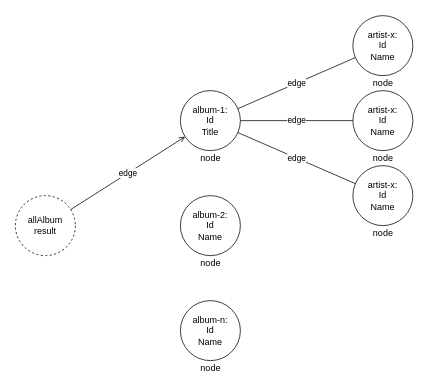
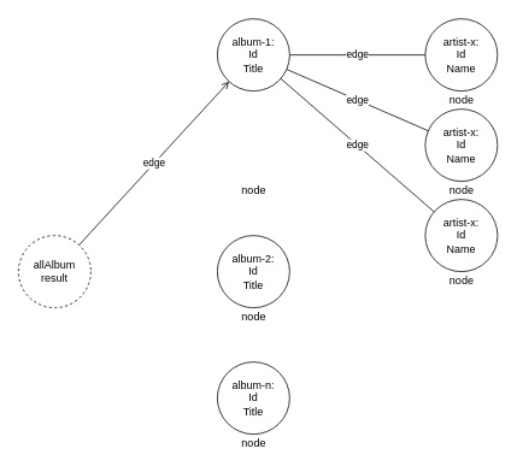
  <mxCell id="0" />
  <mxCell id="1" parent="0" />
  <mxCell id="2" value="allAlbum result" style="ellipse;whiteSpace=wrap;html=1;aspect=fixed;dashed=1;" vertex="1" parent="1"><mxGeometry x="20" y="260" width="80" height="80" as="geometry" /></mxCell>
- <mxCell id="3" value="&lt;div&gt;album-1:&lt;/div&gt;&lt;div&gt;Id&lt;/div&gt;&lt;div&gt;Title&lt;br&gt;&lt;/div&gt;" style="ellipse;whiteSpace=wrap;html=1;aspect=fixed;" vertex="1" parent="1"><mxGeometry x="240" y="120" width="80" height="80" as="geometry" /></mxCell>
- <mxCell id="4" value="&lt;div&gt;album-2:&lt;/div&gt;&lt;div&gt;Id&lt;/div&gt;&lt;div&gt;Name&lt;br&gt;&lt;/div&gt;" style="ellipse;whiteSpace=wrap;html=1;aspect=fixed;" vertex="1" parent="1"><mxGeometry x="240" y="260" width="80" height="80" as="geometry" /></mxCell>
- <mxCell id="5" value="&lt;div&gt;album-n:&lt;/div&gt;&lt;div&gt;Id&lt;/div&gt;&lt;div&gt;Name&lt;br&gt;&lt;/div&gt;" style="ellipse;whiteSpace=wrap;html=1;aspect=fixed;" vertex="1" parent="1"><mxGeometry x="240" y="400" width="80" height="80" as="geometry" /></mxCell>
+ <mxCell id="3" value="&lt;div&gt;album-1:&lt;/div&gt;&lt;div&gt;Id&lt;/div&gt;&lt;div&gt;Title&lt;br&gt;&lt;/div&gt;" style="ellipse;whiteSpace=wrap;html=1;aspect=fixed;" vertex="1" parent="1"><mxGeometry x="240" y="20" width="80" height="80" as="geometry" /></mxCell>
+ <mxCell id="4" value="&lt;div&gt;album-2:&lt;/div&gt;&lt;div&gt;Id&lt;/div&gt;&lt;div&gt;Title&lt;br&gt;&lt;/div&gt;" style="ellipse;whiteSpace=wrap;html=1;aspect=fixed;" vertex="1" parent="1"><mxGeometry x="240" y="260" width="80" height="80" as="geometry" /></mxCell>
+ <mxCell id="5" value="&lt;div&gt;album-n:&lt;/div&gt;&lt;div&gt;Id&lt;/div&gt;&lt;div&gt;Title&lt;br&gt;&lt;/div&gt;" style="ellipse;whiteSpace=wrap;html=1;aspect=fixed;" vertex="1" parent="1"><mxGeometry x="240" y="400" width="80" height="80" as="geometry" /></mxCell>
  <mxCell id="6" value="edge" style="endArrow=open;html=1;endFill=0;" edge="1" parent="1" source="2" target="3"><mxGeometry width="50" height="50" relative="1" as="geometry"><mxPoint x="30" y="550" as="sourcePoint" /><mxPoint x="80" y="500" as="targetPoint" /></mxGeometry></mxCell>
  <mxCell id="7" value="node" style="text;html=1;align=center;verticalAlign=middle;resizable=0;points=[];autosize=1;" vertex="1" parent="1"><mxGeometry x="260" y="200" width="40" height="20" as="geometry" /></mxCell>
  <mxCell id="8" value="node" style="text;html=1;align=center;verticalAlign=middle;resizable=0;points=[];autosize=1;" vertex="1" parent="1"><mxGeometry x="260" y="340" width="40" height="20" as="geometry" /></mxCell>
  <mxCell id="9" value="node" style="text;html=1;align=center;verticalAlign=middle;resizable=0;points=[];autosize=1;" vertex="1" parent="1"><mxGeometry x="260" y="480" width="40" height="20" as="geometry" /></mxCell>
  <mxCell id="10" value="&lt;div&gt;artist-x:&lt;/div&gt;&lt;div&gt;Id&lt;/div&gt;&lt;div&gt;Name&lt;br&gt;&lt;/div&gt;" style="ellipse;whiteSpace=wrap;html=1;aspect=fixed;" vertex="1" parent="1"><mxGeometry x="470" y="20" width="80" height="80" as="geometry" /></mxCell>
  <mxCell id="11" value="edge" style="endArrow=none;html=1;endFill=0;" edge="1" parent="1" source="10" target="3"><mxGeometry width="50" height="50" relative="1" as="geometry"><mxPoint x="103.776" y="288.572" as="sourcePoint" /><mxPoint x="256.254" y="191.475" as="targetPoint" /></mxGeometry></mxCell>
  <mxCell id="12" value="&lt;div&gt;artist-x:&lt;/div&gt;&lt;div&gt;Id&lt;/div&gt;&lt;div&gt;Name&lt;br&gt;&lt;/div&gt;" style="ellipse;whiteSpace=wrap;html=1;aspect=fixed;" vertex="1" parent="1"><mxGeometry x="470" y="120" width="80" height="80" as="geometry" /></mxCell>
  <mxCell id="13" value="edge" style="endArrow=none;html=1;endFill=0;" edge="1" parent="1" source="12" target="3"><mxGeometry width="50" height="50" relative="1" as="geometry"><mxPoint x="103.776" y="388.572" as="sourcePoint" /><mxPoint x="319.969" y="187.836" as="targetPoint" /></mxGeometry></mxCell>
  <mxCell id="14" value="&lt;div&gt;artist-x:&lt;/div&gt;&lt;div&gt;Id&lt;/div&gt;&lt;div&gt;Name&lt;br&gt;&lt;/div&gt;" style="ellipse;whiteSpace=wrap;html=1;aspect=fixed;" vertex="1" parent="1"><mxGeometry x="470" y="220" width="80" height="80" as="geometry" /></mxCell>
  <mxCell id="15" value="edge" style="endArrow=none;html=1;endFill=0;" edge="1" parent="1" source="14" target="3"><mxGeometry width="50" height="50" relative="1" as="geometry"><mxPoint x="490" y="170" as="sourcePoint" /><mxPoint x="330" y="170" as="targetPoint" /></mxGeometry></mxCell>
  <mxCell id="16" value="node" style="text;html=1;align=center;verticalAlign=middle;resizable=0;points=[];autosize=1;" vertex="1" parent="1"><mxGeometry x="490" y="100" width="40" height="20" as="geometry" /></mxCell>
  <mxCell id="17" value="node" style="text;html=1;align=center;verticalAlign=middle;resizable=0;points=[];autosize=1;" vertex="1" parent="1"><mxGeometry x="490" y="200" width="40" height="20" as="geometry" /></mxCell>
  <mxCell id="18" value="node" style="text;html=1;align=center;verticalAlign=middle;resizable=0;points=[];autosize=1;" vertex="1" parent="1"><mxGeometry x="490" y="300" width="40" height="20" as="geometry" /></mxCell>
